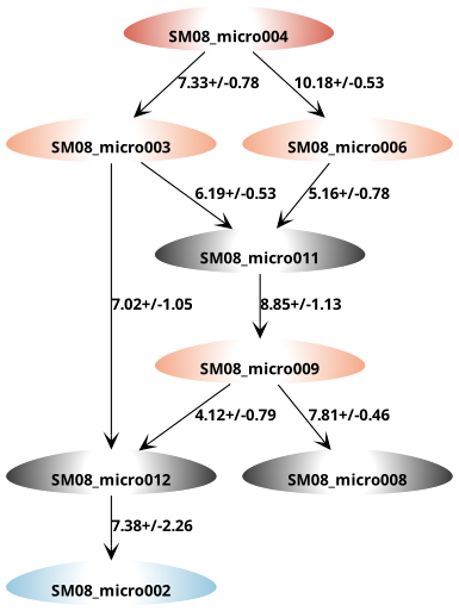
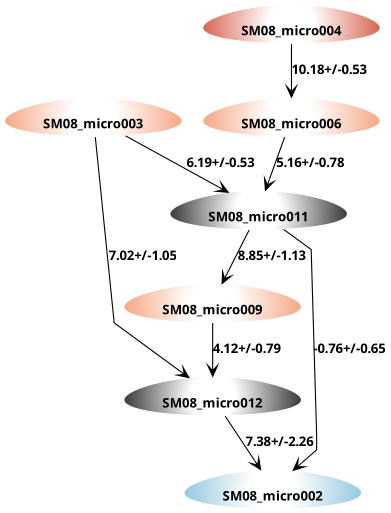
  strict digraph {
    fontname="sans bold"
    splines=polyline
    node [charge=0 color="#ffffff:#333333" fontcolor=black fontname="sans bold" fontsize=12 labelloc=b penwidth=1 shape=egg style=radial]
    edge [SEM=0.78 arrowhead=vee fontname="sans bold" fontsize=12 splines=polyline]
-   SM08_micro008 [height=0.5 width=0.79843]
    n2 [height=0.5 label=SM08_micro012 width=0.79843]
    SM08_micro011 [height=0.5 width=0.79843]
    SM08_micro002 [charge=1 color="#ffffff:#92c5de" height=0.5 width=0.79843]
    SM08_micro004 [charge=-2 color="#ffffff:#d6604d" height=0.5 width=0.79843]
    SM08_micro003 [charge=-1 color="#ffffff:#f4a582" height=0.5 width=0.79843]
    SM08_micro006 [charge=-1 color="#ffffff:#f4a582" height=0.5 width=0.79843]
    SM08_micro009 [charge=-1 color="#ffffff:#f4a582" height=0.5 width=0.79843]
    subgraph sub_1 {
      label="Neutral charge"
-     SM08_micro008
      n2
      SM08_micro011
    }
    subgraph sub_2 {
      label="+1 charge"
      SM08_micro002
    }
    subgraph sub_3 {
      label="-2 charge"
      SM08_micro004
    }
    subgraph sub_4 {
      label="-1 charge"
      SM08_micro003
      SM08_micro006
      SM08_micro009
    }
    n2 -> SM08_micro002 [SEM=2.26 label="7.38+/-2.26" pKa=7.38]
+   SM08_micro011 -> SM08_micro002 [SEM=0.65 label="-0.76+/-0.65" pKa=-0.76]
    SM08_micro011 -> SM08_micro009 [SEM=1.13 label="8.85+/-1.13" pKa=8.85]
-   SM08_micro004 -> SM08_micro003 [label="7.33+/-0.78" pKa=7.33]
    SM08_micro004 -> SM08_micro006 [SEM=0.53 label="10.18+/-0.53" pKa=10.18]
    SM08_micro003 -> n2 [SEM=1.05 label="7.02+/-1.05" pKa=7.02]
    SM08_micro003 -> SM08_micro011 [SEM=0.53 label="6.19+/-0.53" pKa=6.19]
    SM08_micro006 -> SM08_micro011 [label="5.16+/-0.78" pKa=5.16]
-   SM08_micro009 -> SM08_micro008 [SEM=0.46 label="7.81+/-0.46" pKa=7.81]
    SM08_micro009 -> n2 [SEM=0.79 label="4.12+/-0.79" pKa=4.12]
  }
